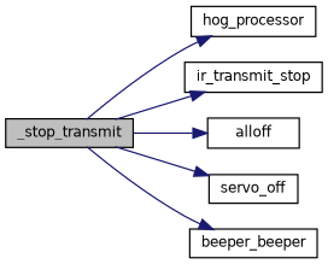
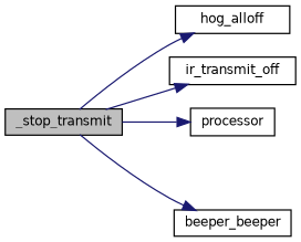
  digraph {
    rankdir=LR
    node [color=black fillcolor=white fontname=Helvetica fontsize=10 shape=record style=filled]
    edge [color=midnightblue fontname=Helvetica fontsize=10 labelfontname=Helvetica labelfontsize=10 style=solid]
    n1 [fillcolor=grey75 fontcolor=black height=0.2 label=_stop_transmit width=0.4]
-   n2 [height=0.2 label=hog_processor width=0.4]
-   n3 [height=0.2 label=ir_transmit_stop width=0.4]
-   n4 [height=0.2 label=alloff width=0.4]
-   n5 [height=0.2 label=servo_off width=0.4]
+   n2 [height=0.2 label=hog_alloff width=0.4]
+   n3 [height=0.2 label=ir_transmit_off width=0.4]
+   n4 [height=0.2 label=processor width=0.4]
    n6 [height=0.2 label=beeper_beeper width=0.4]
    n1 -> n2
    n1 -> n3
    n1 -> n4
-   n1 -> n5
    n1 -> n6
  }
